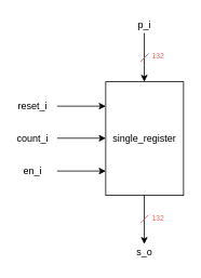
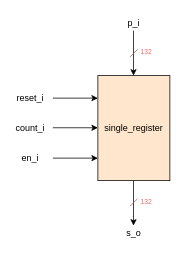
  <mxCell id="0" />
  <mxCell id="1" parent="0" />
- <mxCell id="2" value="single_register" style="rounded=0;whiteSpace=wrap;html=1;" vertex="1" parent="1"><mxGeometry x="130" y="100" width="96" height="140" as="geometry" /></mxCell>
+ <mxCell id="2" value="single_register" style="rounded=0;whiteSpace=wrap;html=1;fillColor=#ffe6cc;" vertex="1" parent="1"><mxGeometry x="130" y="100" width="96" height="140" as="geometry" /></mxCell>
  <mxCell id="3" value="" style="endArrow=classic;html=1;" edge="1" parent="1"><mxGeometry width="50" height="50" relative="1" as="geometry"><mxPoint x="177.5" y="40" as="sourcePoint" /><mxPoint x="177.5" y="100" as="targetPoint" /></mxGeometry></mxCell>
  <mxCell id="4" value="" style="endArrow=classic;html=1;" edge="1" parent="1"><mxGeometry width="50" height="50" relative="1" as="geometry"><mxPoint x="177.5" y="240" as="sourcePoint" /><mxPoint x="177.5" y="300" as="targetPoint" /></mxGeometry></mxCell>
  <mxCell id="5" value="" style="endArrow=classic;html=1;" edge="1" parent="1"><mxGeometry width="50" height="50" relative="1" as="geometry"><mxPoint x="70" y="130" as="sourcePoint" /><mxPoint x="130" y="130" as="targetPoint" /></mxGeometry></mxCell>
  <mxCell id="6" value="" style="endArrow=classic;html=1;" edge="1" parent="1"><mxGeometry width="50" height="50" relative="1" as="geometry"><mxPoint x="70" y="169.5" as="sourcePoint" /><mxPoint x="130" y="169.5" as="targetPoint" /></mxGeometry></mxCell>
  <mxCell id="7" value="" style="endArrow=classic;html=1;" edge="1" parent="1"><mxGeometry width="50" height="50" relative="1" as="geometry"><mxPoint x="70" y="210" as="sourcePoint" /><mxPoint x="130" y="210" as="targetPoint" /></mxGeometry></mxCell>
  <mxCell id="8" value="p_i" style="text;html=1;strokeColor=none;fillColor=none;align=center;verticalAlign=middle;whiteSpace=wrap;rounded=0;" vertex="1" parent="1"><mxGeometry x="158" y="20" width="40" height="20" as="geometry" /></mxCell>
  <mxCell id="9" value="s_o" style="text;html=1;strokeColor=none;fillColor=none;align=center;verticalAlign=middle;whiteSpace=wrap;rounded=0;" vertex="1" parent="1"><mxGeometry x="158" y="300" width="40" height="20" as="geometry" /></mxCell>
  <mxCell id="10" value="reset_i" style="text;html=1;strokeColor=none;fillColor=none;align=center;verticalAlign=middle;whiteSpace=wrap;rounded=0;" vertex="1" parent="1"><mxGeometry x="20" y="120" width="40" height="20" as="geometry" /></mxCell>
  <mxCell id="11" value="count_i" style="text;html=1;strokeColor=none;fillColor=none;align=center;verticalAlign=middle;whiteSpace=wrap;rounded=0;" vertex="1" parent="1"><mxGeometry x="20" y="160" width="40" height="20" as="geometry" /></mxCell>
  <mxCell id="12" value="en_i" style="text;html=1;strokeColor=none;fillColor=none;align=center;verticalAlign=middle;whiteSpace=wrap;rounded=0;" vertex="1" parent="1"><mxGeometry x="20" y="200" width="40" height="20" as="geometry" /></mxCell>
  <mxCell id="13" value="" style="endArrow=none;html=1;fillColor=#f8cecc;strokeColor=#b85450;" edge="1" parent="1"><mxGeometry width="50" height="50" relative="1" as="geometry"><mxPoint x="173" y="75" as="sourcePoint" /><mxPoint x="183" y="65" as="targetPoint" /></mxGeometry></mxCell>
  <mxCell id="14" value="" style="endArrow=none;html=1;fillColor=#f8cecc;strokeColor=#b85450;" edge="1" parent="1"><mxGeometry width="50" height="50" relative="1" as="geometry"><mxPoint x="173" y="274" as="sourcePoint" /><mxPoint x="183" y="264" as="targetPoint" /></mxGeometry></mxCell>
  <mxCell id="15" value="&lt;font style=&quot;font-size: 9px&quot; color=&quot;#EA6B66&quot;&gt;132&lt;/font&gt;" style="text;html=1;strokeColor=none;fillColor=none;align=center;verticalAlign=middle;whiteSpace=wrap;rounded=0;" vertex="1" parent="1"><mxGeometry x="175" y="58" width="40" height="20" as="geometry" /></mxCell>
  <mxCell id="16" value="&lt;font style=&quot;font-size: 9px&quot; color=&quot;#EA6B66&quot;&gt;132&lt;/font&gt;" style="text;html=1;strokeColor=none;fillColor=none;align=center;verticalAlign=middle;whiteSpace=wrap;rounded=0;" vertex="1" parent="1"><mxGeometry x="175" y="258" width="40" height="20" as="geometry" /></mxCell>
